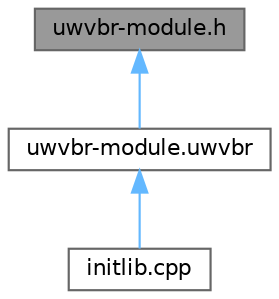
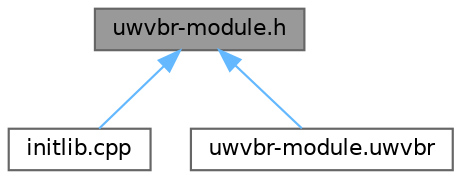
  digraph {
    node [color=grey40 fillcolor=white fontname=Helvetica fontsize=10 shape=box style=filled]
    edge [color=steelblue1 dir=back fontname=Helvetica fontsize=10 labelfontname=Helvetica labelfontsize=10 style=solid]
    n1 [color=gray40 fillcolor=grey60 fontcolor=black height=0.2 label="uwvbr-module.h" width=0.4]
    n2 [height=0.2 label="initlib.cpp" width=0.4]
    n3 [height=0.2 label="uwvbr-module.uwvbr" width=0.4]
-   n3 -> n2
+   n1 -> n2
    n1 -> n3
  }
